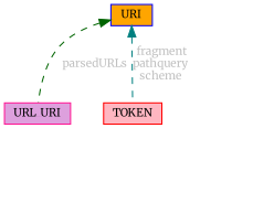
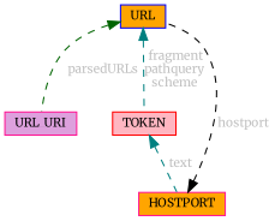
  digraph {
    fontname=Merriweather
    node [color=deeppink fillcolor=orange fontname=Merriweather fontsize=10 shape=box style=filled]
    edge [color=teal dir=back fontcolor=grey fontname=Merriweather fontsize=10 labelfontname=Helvetica labelfontsize=10 style=dashed]
    n1 [fillcolor=plum fontcolor=black height=0.2 label=URL_URI width=0.4]
-   n2 [color=blue height=0.2 label=URI width=0.4]
+   n2 [color=blue height=0.2 label=URL width=0.4]
    n3 [color=red fillcolor=lightpink height=0.2 label=TOKEN width=0.4]
+   n4 [height=0.2 label=HOSTPORT width=0.4]
    n2 -> n1 [color=darkgreen label=" parsedURLs"]
    n2 -> n3 [label=" fragment\npathquery\nscheme"]
+   n3 -> n4 [label=" text"]
+   n4 -> n2 [color=black label=" hostport"]
  }
